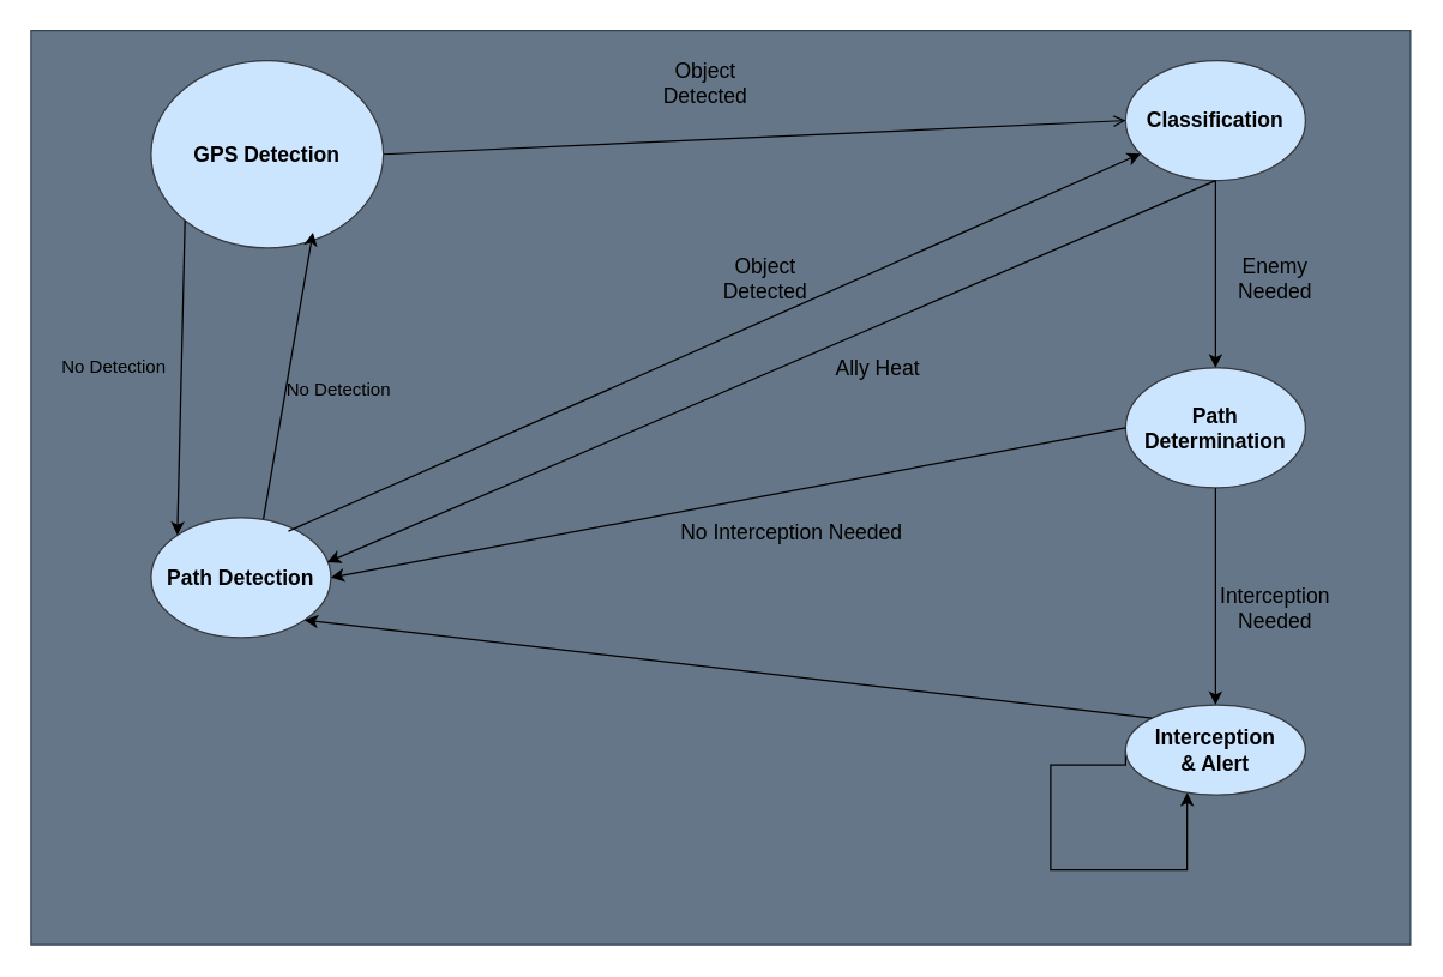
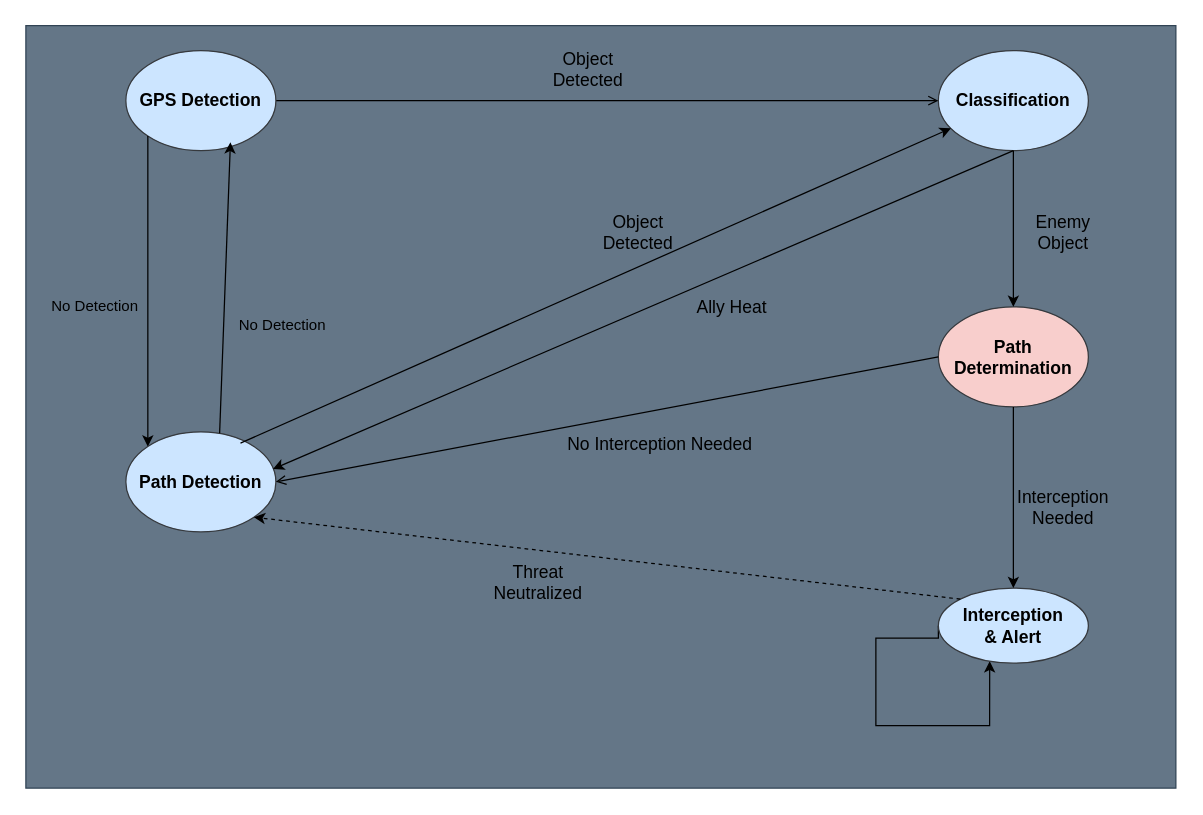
  <mxCell id="0" />
  <mxCell id="1" parent="0" />
  <mxCell id="2" value="" style="rounded=0;whiteSpace=wrap;html=1;fillColor=#647687;fontColor=#ffffff;strokeColor=#314354;" vertex="1" parent="1"><mxGeometry x="20" y="20" width="920" height="610" as="geometry" /></mxCell>
  <mxCell id="3" value="&lt;b style=&quot;font-size: 14px;&quot;&gt;Classification&lt;/b&gt;" style="ellipse;whiteSpace=wrap;html=1;fillColor=#cce5ff;strokeColor=#36393d;fontSize=14;" vertex="1" parent="1"><mxGeometry x="750" y="40" width="120" height="80" as="geometry" /></mxCell>
- <mxCell id="4" value="&lt;b style=&quot;font-size: 14px;&quot;&gt;Path Determination&lt;/b&gt;" style="ellipse;whiteSpace=wrap;html=1;fillColor=#cce5ff;strokeColor=#36393d;fontSize=14;" vertex="1" parent="1"><mxGeometry x="750" y="245" width="120" height="80" as="geometry" /></mxCell>
+ <mxCell id="4" value="&lt;b style=&quot;font-size: 14px;&quot;&gt;Path Determination&lt;/b&gt;" style="ellipse;whiteSpace=wrap;html=1;fillColor=#f8cecc;strokeColor=#36393d;fontSize=14;" vertex="1" parent="1"><mxGeometry x="750" y="245" width="120" height="80" as="geometry" /></mxCell>
  <mxCell id="5" style="edgeStyle=orthogonalEdgeStyle;rounded=0;orthogonalLoop=1;jettySize=auto;html=1;exitX=0;exitY=0.5;exitDx=0;exitDy=0;entryX=0.342;entryY=0.975;entryDx=0;entryDy=0;entryPerimeter=0;" edge="1" parent="1" source="6" target="6"><mxGeometry relative="1" as="geometry"><mxPoint x="790" y="630" as="targetPoint" /><Array as="points"><mxPoint x="700" y="510" /><mxPoint x="700" y="580" /><mxPoint x="791" y="580" /></Array></mxGeometry></mxCell>
  <mxCell id="6" value="&lt;div&gt;&lt;b style=&quot;font-size: 14px;&quot;&gt;Interception&lt;/b&gt;&lt;/div&gt;&lt;div&gt;&lt;b style=&quot;font-size: 14px;&quot;&gt;&amp;amp; Alert&lt;/b&gt;&lt;/div&gt;" style="ellipse;whiteSpace=wrap;html=1;fillColor=#cce5ff;strokeColor=#36393d;fontSize=14;" vertex="1" parent="1"><mxGeometry x="750" y="470" width="120" height="60" as="geometry" /></mxCell>
  <mxCell id="7" value="" style="endArrow=open;html=1;rounded=0;entryX=0;entryY=0.5;entryDx=0;entryDy=0;exitX=1;exitY=0.5;exitDx=0;exitDy=0;" edge="1" parent="1" source="20" target="3"><mxGeometry width="50" height="50" relative="1" as="geometry"><mxPoint x="320" y="130" as="sourcePoint" /><mxPoint x="375" y="75" as="targetPoint" /></mxGeometry></mxCell>
  <mxCell id="8" value="&lt;b style=&quot;font-size: 14px;&quot;&gt;Path Detection&lt;/b&gt;" style="ellipse;whiteSpace=wrap;html=1;fillColor=#cce5ff;strokeColor=#36393d;fontSize=14;" vertex="1" parent="1"><mxGeometry x="100" y="345" width="120" height="80" as="geometry" /></mxCell>
  <mxCell id="9" value="" style="endArrow=classic;html=1;rounded=0;exitX=0.5;exitY=1;exitDx=0;exitDy=0;" edge="1" parent="1" source="4" target="6"><mxGeometry width="50" height="50" relative="1" as="geometry"><mxPoint x="350" y="320" as="sourcePoint" /><mxPoint x="570" y="430" as="targetPoint" /></mxGeometry></mxCell>
  <mxCell id="10" value="" style="endArrow=classic;html=1;rounded=0;entryX=0.5;entryY=0;entryDx=0;entryDy=0;exitX=0.5;exitY=1;exitDx=0;exitDy=0;" edge="1" parent="1" source="3" target="4"><mxGeometry width="50" height="50" relative="1" as="geometry"><mxPoint x="350" y="320" as="sourcePoint" /><mxPoint x="400" y="270" as="targetPoint" /></mxGeometry></mxCell>
  <mxCell id="11" value="Object Detected" style="text;html=1;align=center;verticalAlign=middle;whiteSpace=wrap;rounded=0;strokeWidth=1;fontSize=14;" vertex="1" parent="1"><mxGeometry x="440" y="40" width="60" height="30" as="geometry" /></mxCell>
  <mxCell id="12" value="Ally Heat" style="text;html=1;align=center;verticalAlign=middle;whiteSpace=wrap;rounded=0;strokeWidth=1;fontSize=14;" vertex="1" parent="1"><mxGeometry x="550" y="230" width="70" height="30" as="geometry" /></mxCell>
- <mxCell id="13" value="Enemy Needed" style="text;html=1;align=center;verticalAlign=middle;whiteSpace=wrap;rounded=0;strokeWidth=1;fontSize=14;" vertex="1" parent="1"><mxGeometry x="820" y="170" width="60" height="30" as="geometry" /></mxCell>
+ <mxCell id="13" value="Enemy Object" style="text;html=1;align=center;verticalAlign=middle;whiteSpace=wrap;rounded=0;strokeWidth=1;fontSize=14;" vertex="1" parent="1"><mxGeometry x="820" y="170" width="60" height="30" as="geometry" /></mxCell>
  <mxCell id="14" value="&lt;div style=&quot;font-size: 14px;&quot;&gt;Interception Needed&lt;/div&gt;" style="text;html=1;align=center;verticalAlign=middle;whiteSpace=wrap;rounded=0;strokeWidth=1;fontSize=14;" vertex="1" parent="1"><mxGeometry x="820" y="390" width="60" height="30" as="geometry" /></mxCell>
+ <mxCell id="15" value="Threat Neutralized" style="text;html=1;align=center;verticalAlign=middle;whiteSpace=wrap;rounded=0;strokeWidth=1;fontSize=14;" vertex="1" parent="1"><mxGeometry x="400" y="450" width="60" height="30" as="geometry" /></mxCell>
  <mxCell id="16" value="" style="endArrow=classic;html=1;rounded=0;exitX=0.5;exitY=1;exitDx=0;exitDy=0;entryX=0.981;entryY=0.371;entryDx=0;entryDy=0;entryPerimeter=0;" edge="1" parent="1" source="3" target="8"><mxGeometry width="50" height="50" relative="1" as="geometry"><mxPoint x="350" y="320" as="sourcePoint" /><mxPoint x="400" y="270" as="targetPoint" /></mxGeometry></mxCell>
- <mxCell id="17" value="" style="endArrow=classic;html=1;rounded=0;exitX=0;exitY=0;exitDx=0;exitDy=0;entryX=1;entryY=1;entryDx=0;entryDy=0;" edge="1" parent="1" source="6" target="8"><mxGeometry width="50" height="50" relative="1" as="geometry"><mxPoint x="350" y="320" as="sourcePoint" /><mxPoint x="400" y="270" as="targetPoint" /></mxGeometry></mxCell>
- <mxCell id="18" value="" style="endArrow=classic;html=1;rounded=0;exitX=0;exitY=0.5;exitDx=0;exitDy=0;entryX=1;entryY=0.5;entryDx=0;entryDy=0;" edge="1" parent="1" source="4" target="8"><mxGeometry width="50" height="50" relative="1" as="geometry"><mxPoint x="350" y="320" as="sourcePoint" /><mxPoint x="400" y="270" as="targetPoint" /></mxGeometry></mxCell>
+ <mxCell id="17" value="" style="endArrow=classic;html=1;rounded=0;exitX=0;exitY=0;exitDx=0;exitDy=0;entryX=1;entryY=1;entryDx=0;entryDy=0;dashed=1;" edge="1" parent="1" source="6" target="8"><mxGeometry width="50" height="50" relative="1" as="geometry"><mxPoint x="350" y="320" as="sourcePoint" /><mxPoint x="400" y="270" as="targetPoint" /></mxGeometry></mxCell>
+ <mxCell id="18" value="" style="endArrow=open;html=1;rounded=0;exitX=0;exitY=0.5;exitDx=0;exitDy=0;entryX=1;entryY=0.5;entryDx=0;entryDy=0;" edge="1" parent="1" source="4" target="8"><mxGeometry width="50" height="50" relative="1" as="geometry"><mxPoint x="350" y="320" as="sourcePoint" /><mxPoint x="400" y="270" as="targetPoint" /></mxGeometry></mxCell>
  <mxCell id="19" value="No Interception Needed" style="text;html=1;align=center;verticalAlign=middle;whiteSpace=wrap;rounded=0;strokeWidth=1;fontSize=14;rotation=0;" vertex="1" parent="1"><mxGeometry x="440" y="340" width="175" height="30" as="geometry" /></mxCell>
- <mxCell id="20" value="&lt;b style=&quot;font-size: 14px;&quot;&gt;GPS Detection&lt;/b&gt;" style="ellipse;whiteSpace=wrap;html=1;fillColor=#cce5ff;strokeColor=#36393d;fontSize=14;" vertex="1" parent="1"><mxGeometry x="100" y="40" width="155" height="125" as="geometry" /></mxCell>
+ <mxCell id="20" value="&lt;b style=&quot;font-size: 14px;&quot;&gt;GPS Detection&lt;/b&gt;" style="ellipse;whiteSpace=wrap;html=1;fillColor=#cce5ff;strokeColor=#36393d;fontSize=14;" vertex="1" parent="1"><mxGeometry x="100" y="40" width="120" height="80" as="geometry" /></mxCell>
  <mxCell id="21" value="" style="endArrow=classic;html=1;rounded=0;exitX=0.625;exitY=0.013;exitDx=0;exitDy=0;exitPerimeter=0;entryX=0.697;entryY=0.917;entryDx=0;entryDy=0;entryPerimeter=0;" edge="1" parent="1" source="8" target="20"><mxGeometry width="50" height="50" relative="1" as="geometry"><mxPoint x="350" y="420" as="sourcePoint" /><mxPoint x="400" y="370" as="targetPoint" /><Array as="points" /></mxGeometry></mxCell>
  <mxCell id="22" value="" style="endArrow=classic;html=1;rounded=0;exitX=0;exitY=1;exitDx=0;exitDy=0;entryX=0;entryY=0;entryDx=0;entryDy=0;" edge="1" parent="1" source="20" target="8"><mxGeometry width="50" height="50" relative="1" as="geometry"><mxPoint x="40" y="200" as="sourcePoint" /><mxPoint x="90" y="150" as="targetPoint" /></mxGeometry></mxCell>
  <mxCell id="23" value="No Detection" style="text;html=1;align=center;verticalAlign=middle;resizable=0;points=[];autosize=1;strokeColor=none;fillColor=none;" vertex="1" parent="1"><mxGeometry x="180" y="245" width="90" height="30" as="geometry" /></mxCell>
  <mxCell id="24" value="No Detection" style="text;html=1;align=center;verticalAlign=middle;resizable=0;points=[];autosize=1;strokeColor=none;fillColor=none;" vertex="1" parent="1"><mxGeometry x="30" y="230" width="90" height="30" as="geometry" /></mxCell>
  <mxCell id="25" value="" style="endArrow=classic;html=1;rounded=0;exitX=0.764;exitY=0.113;exitDx=0;exitDy=0;exitPerimeter=0;" edge="1" parent="1" source="8" target="3"><mxGeometry width="50" height="50" relative="1" as="geometry"><mxPoint x="250" y="295" as="sourcePoint" /><mxPoint x="300" y="245" as="targetPoint" /></mxGeometry></mxCell>
  <mxCell id="26" value="Object Detected" style="text;html=1;align=center;verticalAlign=middle;whiteSpace=wrap;rounded=0;strokeWidth=1;fontSize=14;" vertex="1" parent="1"><mxGeometry x="480" y="170" width="60" height="30" as="geometry" /></mxCell>
